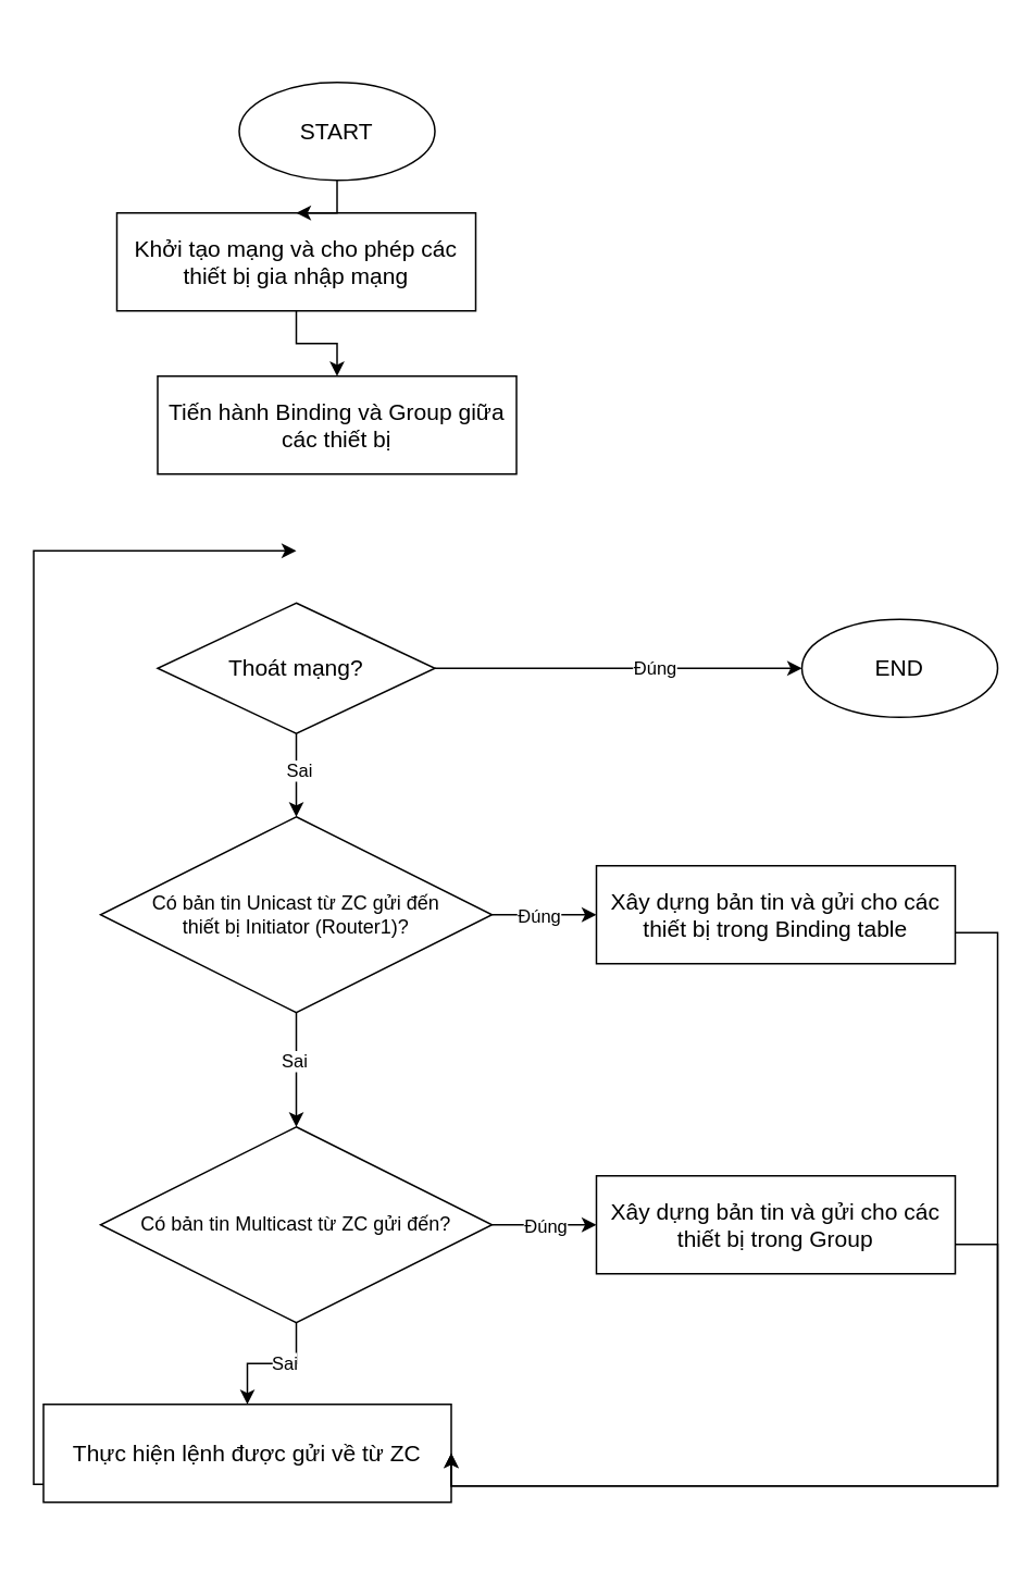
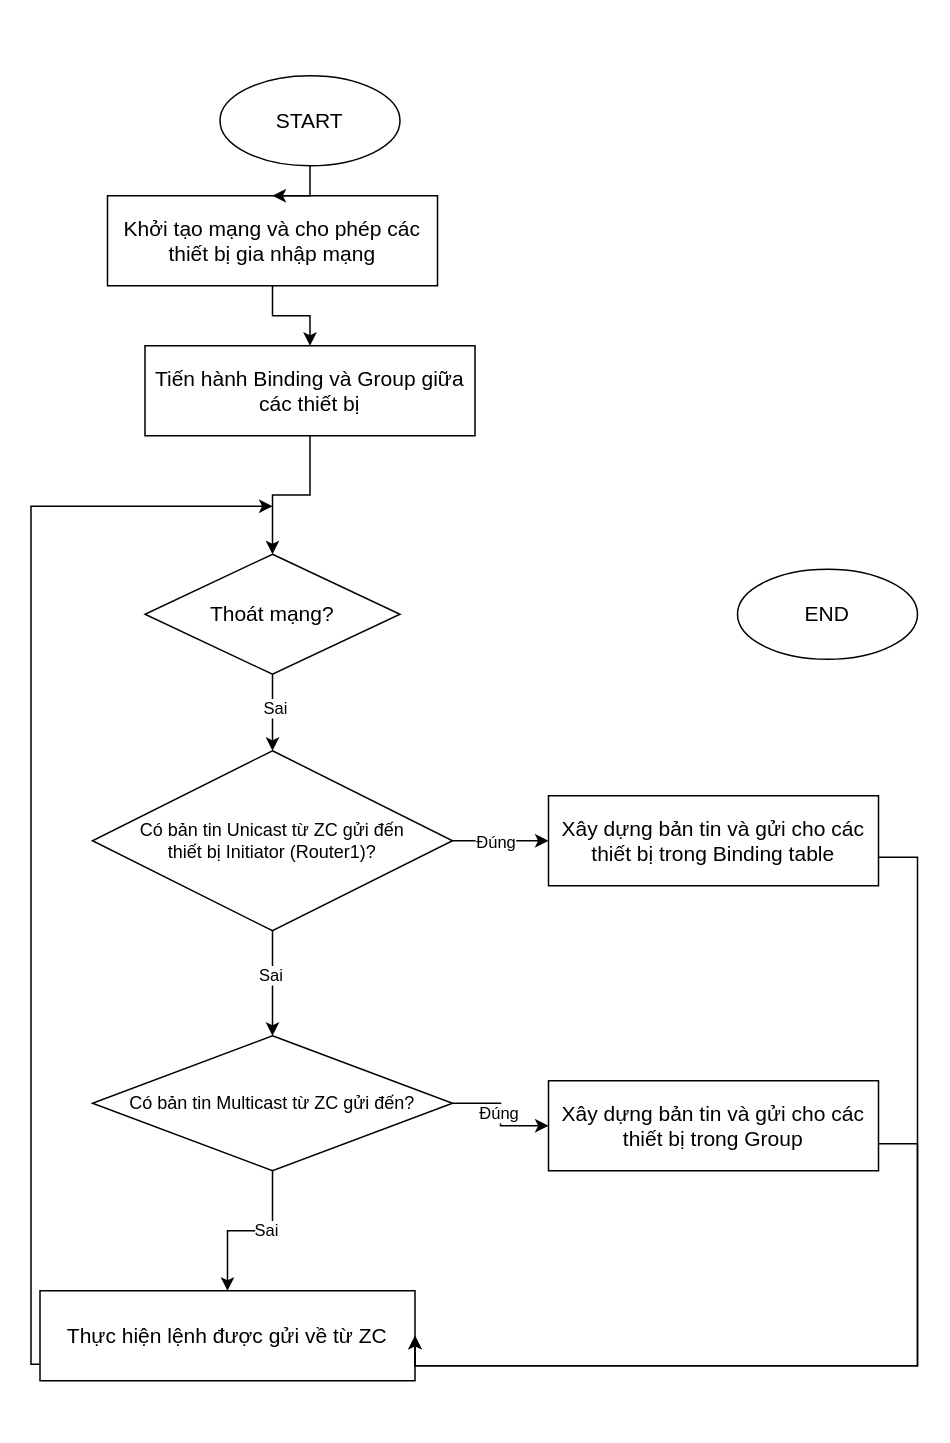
  <mxCell id="0" />
  <mxCell id="1" parent="0" />
  <mxCell id="2" value="" style="group" parent="1" vertex="1" connectable="0"><mxGeometry x="20" y="20" width="591" height="920" as="geometry" /></mxCell>
  <mxCell id="3" value="&lt;font style=&quot;font-size: 14px;&quot;&gt;START&lt;/font&gt;" style="ellipse;whiteSpace=wrap;html=1;" parent="2" vertex="1"><mxGeometry x="126" y="30" width="120" height="60" as="geometry" /></mxCell>
  <mxCell id="4" value="&lt;font style=&quot;font-size: 14px;&quot;&gt;Khởi tạo mạng và cho phép các thiết bị gia nhập mạng&lt;/font&gt;" style="rounded=0;whiteSpace=wrap;html=1;" parent="2" vertex="1"><mxGeometry x="51" y="110" width="220" height="60" as="geometry" /></mxCell>
  <mxCell id="5" value="" style="edgeStyle=orthogonalEdgeStyle;rounded=0;orthogonalLoop=1;jettySize=auto;html=1;" parent="2" source="3" target="4" edge="1"><mxGeometry relative="1" as="geometry" /></mxCell>
  <mxCell id="6" value="&lt;font style=&quot;font-size: 14px;&quot;&gt;Tiến hành Binding và Group giữa các thiết bị&lt;/font&gt;" style="rounded=0;whiteSpace=wrap;html=1;" parent="2" vertex="1"><mxGeometry x="76" y="210" width="220" height="60" as="geometry" /></mxCell>
  <mxCell id="7" value="" style="edgeStyle=orthogonalEdgeStyle;rounded=0;orthogonalLoop=1;jettySize=auto;html=1;" parent="2" source="4" target="6" edge="1"><mxGeometry relative="1" as="geometry" /></mxCell>
  <mxCell id="8" value="&lt;font style=&quot;font-size: 14px;&quot;&gt;Thoát mạng?&lt;/font&gt;" style="rhombus;whiteSpace=wrap;html=1;" parent="2" vertex="1"><mxGeometry x="76" y="349" width="170" height="80" as="geometry" /></mxCell>
+ <mxCell id="9" value="" style="edgeStyle=orthogonalEdgeStyle;rounded=0;orthogonalLoop=1;jettySize=auto;html=1;" parent="2" source="6" target="8" edge="1"><mxGeometry relative="1" as="geometry" /></mxCell>
  <mxCell id="10" value="&lt;font style=&quot;font-size: 14px;&quot;&gt;END&lt;/font&gt;" style="ellipse;whiteSpace=wrap;html=1;" parent="2" vertex="1"><mxGeometry x="471" y="359" width="120" height="60" as="geometry" /></mxCell>
- <mxCell id="11" value="" style="edgeStyle=orthogonalEdgeStyle;rounded=0;orthogonalLoop=1;jettySize=auto;html=1;entryX=0;entryY=0.5;entryDx=0;entryDy=0;" parent="2" source="8" target="10" edge="1"><mxGeometry relative="1" as="geometry"><mxPoint x="331.0" y="389" as="targetPoint" /></mxGeometry></mxCell>
- <mxCell id="12" value="Đúng" style="edgeLabel;html=1;align=center;verticalAlign=middle;resizable=0;points=[];" parent="11" vertex="1" connectable="0"><mxGeometry x="0.189" y="1" relative="1" as="geometry"><mxPoint as="offset" /></mxGeometry></mxCell>
  <mxCell id="13" value="&lt;font style=&quot;font-size: 12px;&quot;&gt;Có bản tin Unicast từ ZC gửi đến&lt;br&gt;thiết bị Initiator (Router1)?&lt;/font&gt;" style="rhombus;whiteSpace=wrap;html=1;" parent="2" vertex="1"><mxGeometry x="41" y="480" width="240" height="120" as="geometry" /></mxCell>
  <mxCell id="14" value="" style="edgeStyle=orthogonalEdgeStyle;rounded=0;orthogonalLoop=1;jettySize=auto;html=1;" parent="2" source="8" target="13" edge="1"><mxGeometry relative="1" as="geometry" /></mxCell>
  <mxCell id="15" value="Sai" style="edgeLabel;html=1;align=center;verticalAlign=middle;resizable=0;points=[];" parent="14" vertex="1" connectable="0"><mxGeometry x="-0.131" y="1" relative="1" as="geometry"><mxPoint as="offset" /></mxGeometry></mxCell>
  <mxCell id="16" value="&lt;font style=&quot;font-size: 14px;&quot;&gt;Xây dựng bản tin và gửi cho các thiết bị trong Binding table&lt;/font&gt;" style="rounded=0;whiteSpace=wrap;html=1;" parent="2" vertex="1"><mxGeometry x="345" y="510" width="220" height="60" as="geometry" /></mxCell>
  <mxCell id="17" value="" style="edgeStyle=orthogonalEdgeStyle;rounded=0;orthogonalLoop=1;jettySize=auto;html=1;" parent="2" source="13" target="16" edge="1"><mxGeometry relative="1" as="geometry" /></mxCell>
  <mxCell id="18" value="Đúng" style="edgeLabel;html=1;align=center;verticalAlign=middle;resizable=0;points=[];" parent="17" vertex="1" connectable="0"><mxGeometry x="-0.12" relative="1" as="geometry"><mxPoint as="offset" /></mxGeometry></mxCell>
- <mxCell id="19" value="&lt;font style=&quot;font-size: 12px;&quot;&gt;Có bản tin Multicast từ ZC gửi đến?&lt;br&gt;&lt;/font&gt;" style="rhombus;whiteSpace=wrap;html=1;" parent="2" vertex="1"><mxGeometry x="41" y="670" width="240" height="120" as="geometry" /></mxCell>
+ <mxCell id="19" value="&lt;font style=&quot;font-size: 12px;&quot;&gt;Có bản tin Multicast từ ZC gửi đến?&lt;br&gt;&lt;/font&gt;" style="rhombus;whiteSpace=wrap;html=1;" parent="2" vertex="1"><mxGeometry x="41" y="670" width="240" height="90" as="geometry" /></mxCell>
  <mxCell id="20" value="" style="edgeStyle=orthogonalEdgeStyle;rounded=0;orthogonalLoop=1;jettySize=auto;html=1;" parent="2" source="13" target="19" edge="1"><mxGeometry relative="1" as="geometry" /></mxCell>
  <mxCell id="21" value="Sai" style="edgeLabel;html=1;align=center;verticalAlign=middle;resizable=0;points=[];" parent="20" vertex="1" connectable="0"><mxGeometry x="-0.19" y="-2" relative="1" as="geometry"><mxPoint y="1" as="offset" /></mxGeometry></mxCell>
  <mxCell id="22" value="&lt;font style=&quot;font-size: 14px;&quot;&gt;Xây dựng bản tin và gửi cho các thiết bị trong Group&lt;/font&gt;" style="rounded=0;whiteSpace=wrap;html=1;" parent="2" vertex="1"><mxGeometry x="345" y="700" width="220" height="60" as="geometry" /></mxCell>
  <mxCell id="23" value="" style="edgeStyle=orthogonalEdgeStyle;rounded=0;orthogonalLoop=1;jettySize=auto;html=1;" parent="2" source="19" target="22" edge="1"><mxGeometry relative="1" as="geometry" /></mxCell>
  <mxCell id="24" value="Đúng" style="edgeLabel;html=1;align=center;verticalAlign=middle;resizable=0;points=[];" parent="23" vertex="1" connectable="0"><mxGeometry y="-2" relative="1" as="geometry"><mxPoint y="-2" as="offset" /></mxGeometry></mxCell>
  <mxCell id="25" style="edgeStyle=orthogonalEdgeStyle;rounded=0;orthogonalLoop=1;jettySize=auto;html=1;exitX=0.016;exitY=0.475;exitDx=0;exitDy=0;exitPerimeter=0;" parent="2" source="26" edge="1"><mxGeometry relative="1" as="geometry"><mxPoint x="161" y="317" as="targetPoint" /><mxPoint x="30" y="910" as="sourcePoint" /><Array as="points"><mxPoint y="889" /><mxPoint y="317" /></Array></mxGeometry></mxCell>
  <mxCell id="26" value="&lt;font style=&quot;font-size: 14px;&quot;&gt;Thực hiện lệnh được gửi về từ ZC&lt;/font&gt;" style="rounded=0;whiteSpace=wrap;html=1;" parent="2" vertex="1"><mxGeometry x="6" y="840" width="250" height="60" as="geometry" /></mxCell>
  <mxCell id="27" style="edgeStyle=orthogonalEdgeStyle;rounded=0;orthogonalLoop=1;jettySize=auto;html=1;entryX=1;entryY=0.5;entryDx=0;entryDy=0;" parent="2" source="16" target="26" edge="1"><mxGeometry relative="1" as="geometry"><Array as="points"><mxPoint x="591" y="551" /><mxPoint x="591" y="890" /></Array></mxGeometry></mxCell>
  <mxCell id="28" value="" style="edgeStyle=orthogonalEdgeStyle;rounded=0;orthogonalLoop=1;jettySize=auto;html=1;" parent="2" source="19" target="26" edge="1"><mxGeometry relative="1" as="geometry" /></mxCell>
  <mxCell id="29" value="Sai" style="edgeLabel;html=1;align=center;verticalAlign=middle;resizable=0;points=[];" parent="28" vertex="1" connectable="0"><mxGeometry x="-0.175" y="-1" relative="1" as="geometry"><mxPoint as="offset" /></mxGeometry></mxCell>
  <mxCell id="30" style="edgeStyle=orthogonalEdgeStyle;rounded=0;orthogonalLoop=1;jettySize=auto;html=1;entryX=1;entryY=0.5;entryDx=0;entryDy=0;" parent="2" source="22" target="26" edge="1"><mxGeometry relative="1" as="geometry"><Array as="points"><mxPoint x="591" y="742" /><mxPoint x="591" y="890" /></Array></mxGeometry></mxCell>
